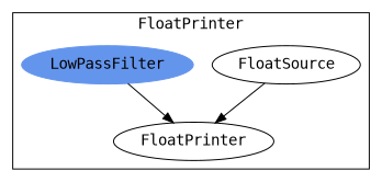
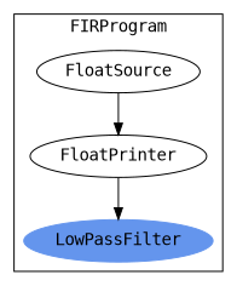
  digraph {
    fontname="DejaVu Sans Mono"
    node [fontname="DejaVu Sans Mono"]
    edge [fontname="DejaVu Sans Mono"]
    n1 [label=FloatSource]
    n2 [color=cornflowerblue label=LowPassFilter style=filled]
    n3 [label=FloatPrinter]
    subgraph cluster_1 {
-     label=FloatPrinter
+     label=FIRProgram
      n1
      n2
      n3
    }
    n1 -> n3
-   n2 -> n3
+   n3 -> n2
  }
